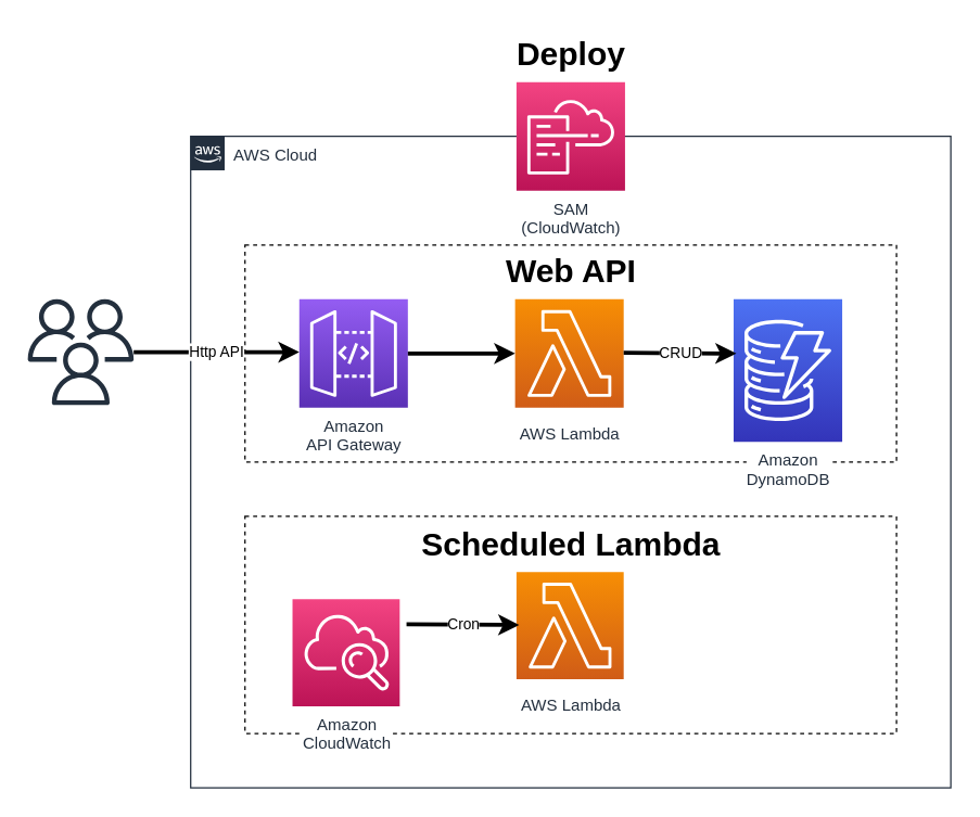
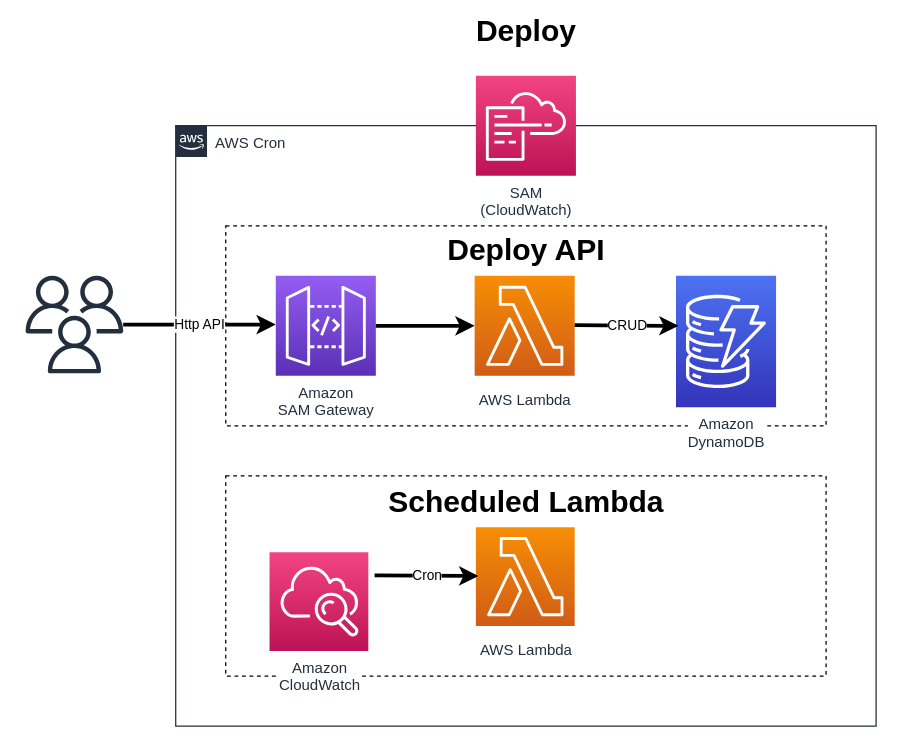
  <mxCell id="0" />
  <mxCell id="1" parent="0" />
- <mxCell id="2" value="AWS Cloud" style="points=[[0,0],[0.25,0],[0.5,0],[0.75,0],[1,0],[1,0.25],[1,0.5],[1,0.75],[1,1],[0.75,1],[0.5,1],[0.25,1],[0,1],[0,0.75],[0,0.5],[0,0.25]];outlineConnect=0;gradientColor=none;html=1;whiteSpace=wrap;fontSize=12;fontStyle=0;shape=mxgraph.aws4.group;grIcon=mxgraph.aws4.group_aws_cloud_alt;strokeColor=#232F3E;fillColor=none;verticalAlign=top;align=left;spacingLeft=30;fontColor=#232F3E;dashed=0;labelBackgroundColor=#ffffff;container=1;pointerEvents=0;collapsible=0;recursiveResize=0;" parent="1" vertex="1"><mxGeometry x="140" y="100" width="560" height="480" as="geometry" /></mxCell>
+ <mxCell id="2" value="AWS Cron" style="points=[[0,0],[0.25,0],[0.5,0],[0.75,0],[1,0],[1,0.25],[1,0.5],[1,0.75],[1,1],[0.75,1],[0.5,1],[0.25,1],[0,1],[0,0.75],[0,0.5],[0,0.25]];outlineConnect=0;gradientColor=none;html=1;whiteSpace=wrap;fontSize=12;fontStyle=0;shape=mxgraph.aws4.group;grIcon=mxgraph.aws4.group_aws_cloud_alt;strokeColor=#232F3E;fillColor=none;verticalAlign=top;align=left;spacingLeft=30;fontColor=#232F3E;dashed=0;labelBackgroundColor=#ffffff;container=1;pointerEvents=0;collapsible=0;recursiveResize=0;" parent="1" vertex="1"><mxGeometry x="140" y="100" width="560" height="480" as="geometry" /></mxCell>
  <mxCell id="3" value="SAM&lt;br&gt;(CloudWatch)" style="sketch=0;points=[[0,0,0],[0.25,0,0],[0.5,0,0],[0.75,0,0],[1,0,0],[0,1,0],[0.25,1,0],[0.5,1,0],[0.75,1,0],[1,1,0],[0,0.25,0],[0,0.5,0],[0,0.75,0],[1,0.25,0],[1,0.5,0],[1,0.75,0]];points=[[0,0,0],[0.25,0,0],[0.5,0,0],[0.75,0,0],[1,0,0],[0,1,0],[0.25,1,0],[0.5,1,0],[0.75,1,0],[1,1,0],[0,0.25,0],[0,0.5,0],[0,0.75,0],[1,0.25,0],[1,0.5,0],[1,0.75,0]];outlineConnect=0;fontColor=#232F3E;gradientColor=#F34482;gradientDirection=north;fillColor=#BC1356;strokeColor=#ffffff;dashed=0;verticalLabelPosition=bottom;verticalAlign=top;align=center;html=1;fontSize=12;fontStyle=0;aspect=fixed;shape=mxgraph.aws4.resourceIcon;resIcon=mxgraph.aws4.cloudformation;" parent="2" vertex="1"><mxGeometry x="240" y="-40" width="80" height="80" as="geometry" /></mxCell>
  <mxCell id="4" value="" style="rounded=0;whiteSpace=wrap;html=1;labelBackgroundColor=none;fillColor=none;dashed=1;container=1;pointerEvents=0;collapsible=0;recursiveResize=0;" parent="2" vertex="1"><mxGeometry x="40" y="80" width="480" height="160" as="geometry" /></mxCell>
  <mxCell id="5" value="Amazon&lt;br&gt;DynamoDB" style="outlineConnect=0;fontColor=#232F3E;gradientColor=#4D72F3;gradientDirection=north;fillColor=#3334B9;strokeColor=#ffffff;dashed=0;verticalLabelPosition=bottom;verticalAlign=top;align=center;html=1;fontSize=12;fontStyle=0;aspect=fixed;shape=mxgraph.aws4.resourceIcon;resIcon=mxgraph.aws4.dynamodb;labelBackgroundColor=#ffffff;" parent="4" vertex="1"><mxGeometry x="360" y="40" width="80" height="105" as="geometry" /></mxCell>
  <mxCell id="6" value="AWS Lambda" style="outlineConnect=0;fontColor=#232F3E;gradientColor=#F78E04;gradientDirection=north;fillColor=#D05C17;strokeColor=#ffffff;dashed=0;verticalLabelPosition=bottom;verticalAlign=top;align=center;html=1;fontSize=12;fontStyle=0;aspect=fixed;shape=mxgraph.aws4.resourceIcon;resIcon=mxgraph.aws4.lambda;labelBackgroundColor=#ffffff;spacingTop=6;" parent="4" vertex="1"><mxGeometry x="199" y="40" width="80" height="80" as="geometry" /></mxCell>
- <mxCell id="7" value="Amazon&lt;br&gt;API Gateway" style="sketch=0;points=[[0,0,0],[0.25,0,0],[0.5,0,0],[0.75,0,0],[1,0,0],[0,1,0],[0.25,1,0],[0.5,1,0],[0.75,1,0],[1,1,0],[0,0.25,0],[0,0.5,0],[0,0.75,0],[1,0.25,0],[1,0.5,0],[1,0.75,0]];outlineConnect=0;fontColor=#232F3E;gradientColor=#945DF2;gradientDirection=north;fillColor=#5A30B5;strokeColor=#ffffff;dashed=0;verticalLabelPosition=bottom;verticalAlign=top;align=center;html=1;fontSize=12;fontStyle=0;aspect=fixed;shape=mxgraph.aws4.resourceIcon;resIcon=mxgraph.aws4.api_gateway;" parent="4" vertex="1"><mxGeometry x="40" y="40" width="80" height="80" as="geometry" /></mxCell>
+ <mxCell id="7" value="Amazon&lt;br&gt;SAM Gateway" style="sketch=0;points=[[0,0,0],[0.25,0,0],[0.5,0,0],[0.75,0,0],[1,0,0],[0,1,0],[0.25,1,0],[0.5,1,0],[0.75,1,0],[1,1,0],[0,0.25,0],[0,0.5,0],[0,0.75,0],[1,0.25,0],[1,0.5,0],[1,0.75,0]];outlineConnect=0;fontColor=#232F3E;gradientColor=#945DF2;gradientDirection=north;fillColor=#5A30B5;strokeColor=#ffffff;dashed=0;verticalLabelPosition=bottom;verticalAlign=top;align=center;html=1;fontSize=12;fontStyle=0;aspect=fixed;shape=mxgraph.aws4.resourceIcon;resIcon=mxgraph.aws4.api_gateway;" parent="4" vertex="1"><mxGeometry x="40" y="40" width="80" height="80" as="geometry" /></mxCell>
  <mxCell id="8" value="" style="endArrow=classic;html=1;rounded=0;strokeWidth=3;exitX=1;exitY=0.5;exitDx=0;exitDy=0;exitPerimeter=0;" parent="4" source="7" target="6" edge="1"><mxGeometry width="50" height="50" relative="1" as="geometry"><mxPoint x="118" y="78.5" as="sourcePoint" /><mxPoint x="200" y="80" as="targetPoint" /></mxGeometry></mxCell>
  <mxCell id="9" value="CRUD" style="endArrow=classic;html=1;rounded=0;strokeWidth=3;exitX=1;exitY=0.5;exitDx=0;exitDy=0;exitPerimeter=0;" parent="4" edge="1"><mxGeometry width="50" height="50" relative="1" as="geometry"><mxPoint x="279" y="79.5" as="sourcePoint" /><mxPoint x="362" y="80" as="targetPoint" /></mxGeometry></mxCell>
- <mxCell id="10" value="Web API" style="text;strokeColor=none;fillColor=none;html=1;fontSize=24;fontStyle=1;verticalAlign=middle;align=center;" parent="4" vertex="1"><mxGeometry x="160" width="160" height="40" as="geometry" /></mxCell>
+ <mxCell id="10" value="Deploy API" style="text;strokeColor=none;fillColor=none;html=1;fontSize=24;fontStyle=1;verticalAlign=middle;align=center;" parent="4" vertex="1"><mxGeometry x="160" width="160" height="40" as="geometry" /></mxCell>
  <mxCell id="11" value="" style="sketch=0;outlineConnect=0;fontColor=#232F3E;gradientColor=none;fillColor=#232F3D;strokeColor=none;dashed=0;verticalLabelPosition=bottom;verticalAlign=top;align=center;html=1;fontSize=12;fontStyle=0;aspect=fixed;pointerEvents=1;shape=mxgraph.aws4.users;" parent="1" vertex="1"><mxGeometry x="20" y="220" width="78" height="78" as="geometry" /></mxCell>
  <mxCell id="12" style="edgeStyle=orthogonalEdgeStyle;rounded=0;orthogonalLoop=1;jettySize=auto;html=1;exitX=0.5;exitY=1;exitDx=0;exitDy=0;" parent="1" source="2" target="2" edge="1"><mxGeometry relative="1" as="geometry" /></mxCell>
  <mxCell id="13" value="" style="rounded=0;whiteSpace=wrap;html=1;labelBackgroundColor=none;fillColor=none;dashed=1;container=1;pointerEvents=0;collapsible=0;recursiveResize=0;" parent="1" vertex="1"><mxGeometry x="180" y="380" width="480" height="160" as="geometry" /></mxCell>
  <mxCell id="14" value="Amazon&lt;br&gt;CloudWatch" style="outlineConnect=0;fontColor=#232F3E;gradientColor=#F34482;gradientDirection=north;fillColor=#BC1356;strokeColor=#ffffff;dashed=0;verticalLabelPosition=bottom;verticalAlign=top;align=center;html=1;fontSize=12;fontStyle=0;aspect=fixed;shape=mxgraph.aws4.resourceIcon;resIcon=mxgraph.aws4.cloudwatch;labelBackgroundColor=#ffffff;" parent="13" vertex="1"><mxGeometry x="35" y="61" width="79" height="79" as="geometry" /></mxCell>
  <mxCell id="15" value="AWS Lambda" style="outlineConnect=0;fontColor=#232F3E;gradientColor=#F78E04;gradientDirection=north;fillColor=#D05C17;strokeColor=#ffffff;dashed=0;verticalLabelPosition=bottom;verticalAlign=top;align=center;html=1;fontSize=12;fontStyle=0;aspect=fixed;shape=mxgraph.aws4.resourceIcon;resIcon=mxgraph.aws4.lambda;labelBackgroundColor=#ffffff;spacingTop=6;" parent="13" vertex="1"><mxGeometry x="200" y="41" width="79" height="79" as="geometry" /></mxCell>
  <mxCell id="16" value="Cron" style="endArrow=classic;html=1;rounded=0;strokeWidth=3;exitX=1;exitY=0.5;exitDx=0;exitDy=0;exitPerimeter=0;" parent="13" edge="1"><mxGeometry width="50" height="50" relative="1" as="geometry"><mxPoint x="119" y="79.5" as="sourcePoint" /><mxPoint x="202" y="80" as="targetPoint" /></mxGeometry></mxCell>
  <mxCell id="17" value="Scheduled Lambda" style="text;strokeColor=none;fillColor=none;html=1;fontSize=24;fontStyle=1;verticalAlign=middle;align=center;" parent="13" vertex="1"><mxGeometry x="120" y="1" width="240" height="40" as="geometry" /></mxCell>
  <mxCell id="18" value="Http API" style="endArrow=classic;html=1;rounded=0;strokeWidth=3;" parent="1" source="11" edge="1"><mxGeometry width="50" height="50" relative="1" as="geometry"><mxPoint x="500" y="300" as="sourcePoint" /><mxPoint x="220" y="259" as="targetPoint" /></mxGeometry></mxCell>
- <mxCell id="19" value="Deploy" style="text;strokeColor=none;fillColor=none;html=1;fontSize=24;fontStyle=1;verticalAlign=middle;align=center;" parent="1" vertex="1"><mxGeometry x="340" y="20" width="160" height="40" as="geometry" /></mxCell>
+ <mxCell id="19" value="Deploy" style="text;strokeColor=none;fillColor=none;html=1;fontSize=24;fontStyle=1;verticalAlign=middle;align=center;" parent="1" vertex="1"><mxGeometry x="340" y="5" width="160" height="40" as="geometry" /></mxCell>
